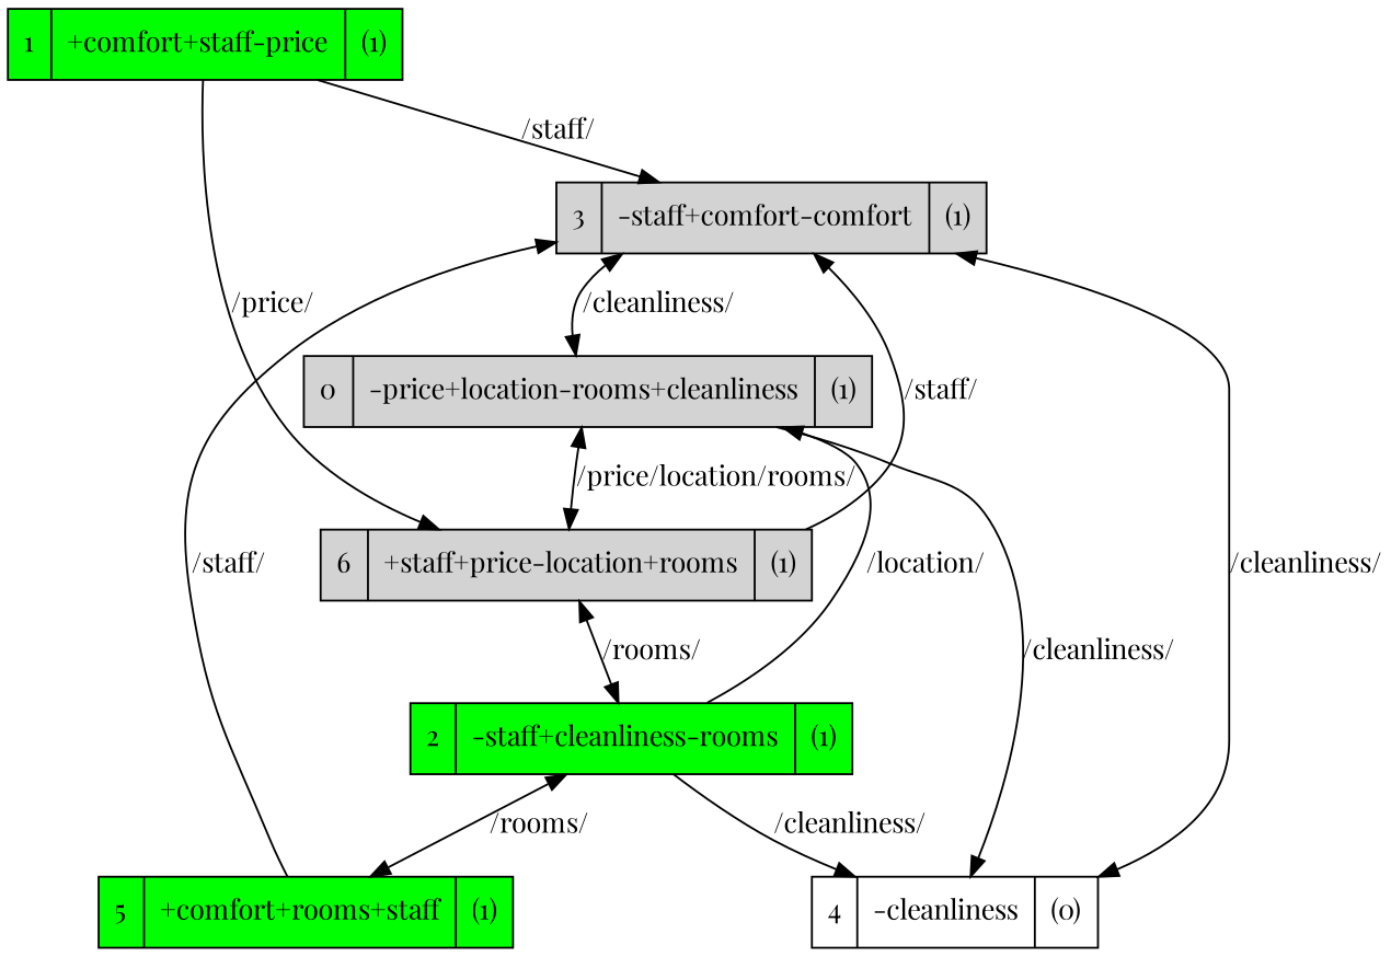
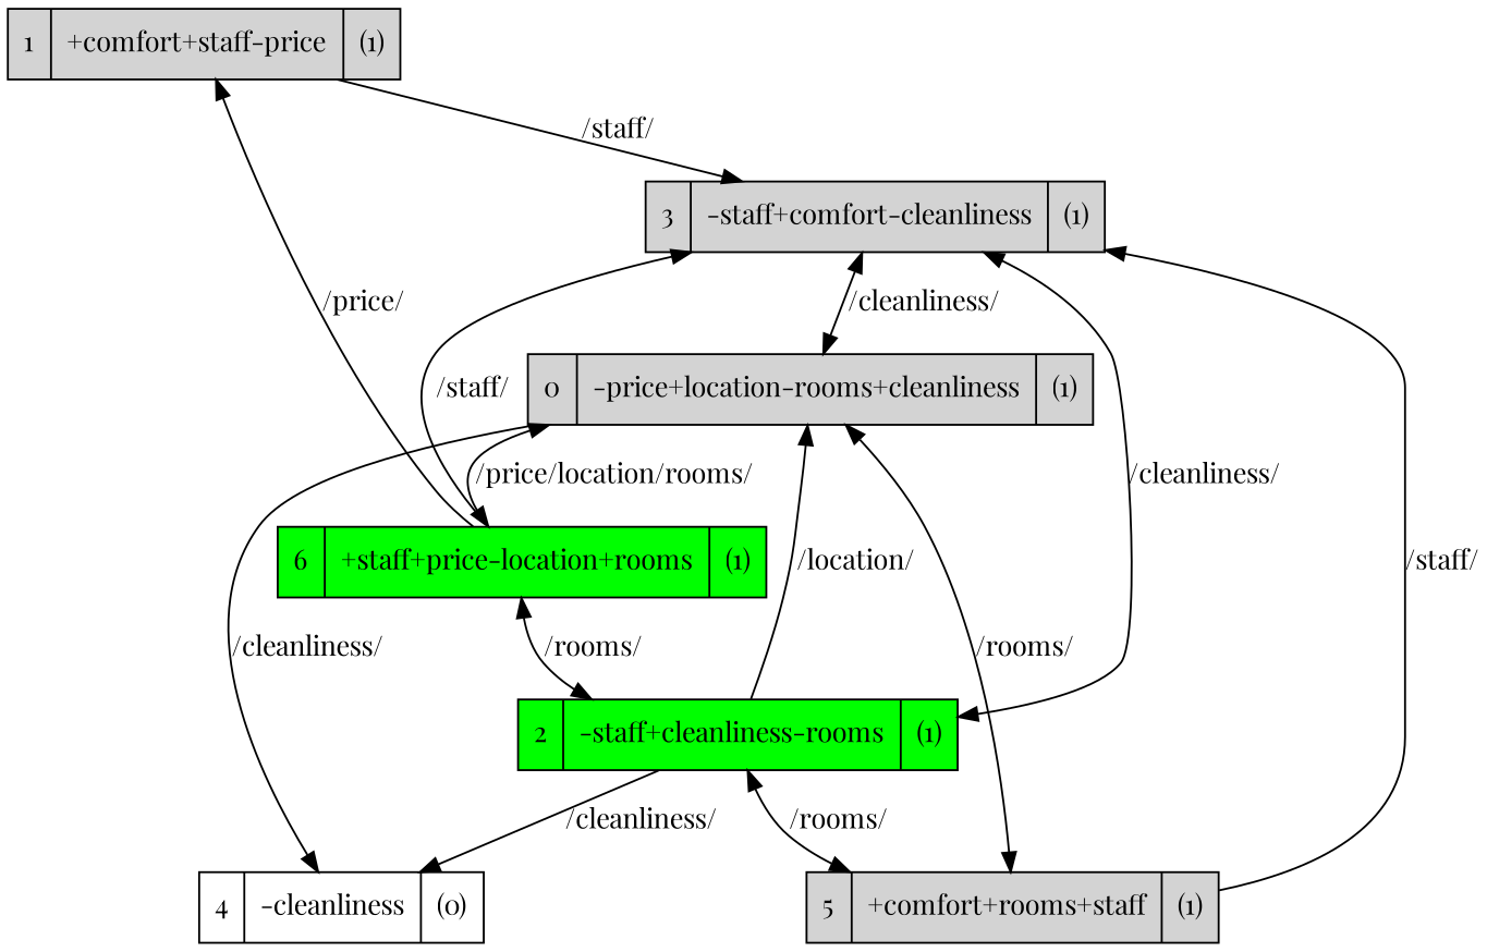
  strict digraph {
    fontname="Playfair Display"
    node [fillcolor=lightgray fontname="Playfair Display" shape=record style=filled]
    edge [fontname="Playfair Display"]
-   n1 [fillcolor=green label="1 | +comfort+staff-price| (1)"]
-   n2 [label="3 | -staff+comfort-comfort| (1)"]
-   n3 [label="6 | +staff+price-location+rooms| (1)"]
+   n1 [label="1 | +comfort+staff-price| (1)"]
+   n2 [label="3 | -staff+comfort-cleanliness| (1)"]
+   n3 [fillcolor=green label="6 | +staff+price-location+rooms| (1)"]
    n4 [label="0 | -price+location-rooms+cleanliness| (1)"]
    n5 [fillcolor=green label="2 | -staff+cleanliness-rooms| (1)"]
-   n6 [fillcolor=green label="5 | +comfort+rooms+staff| (1)"]
+   n6 [label="5 | +comfort+rooms+staff| (1)"]
    n7 [label="4 | -cleanliness| (0)" fillcolor="" style=""]
    n1 -> n2 [label="/staff/"]
-   n1 -> n3 [label="/price/"]
+   n3 -> n1 [label="/price/"]
    n2 -> n4 [color=transparent]
    n2 -> n5 [color=transparent]
    n3 -> n2 [label="/staff/"]
    n3 -> n4 [color=transparent]
    n3 -> n5 [color=transparent]
    n4 -> n2 [dir=both label="/cleanliness/"]
    n4 -> n3 [dir=both label="/price/location/rooms/"]
+   n4 -> n6 [dir=both label="/rooms/"]
    n4 -> n7 [label="/cleanliness/"]
-   n7 -> n2 [dir=both label="/cleanliness/"]
+   n5 -> n2 [dir=both label="/cleanliness/"]
    n5 -> n3 [dir=both label="/rooms/"]
    n5 -> n4 [label="/location/"]
    n5 -> n6 [dir=both label="/rooms/"]
    n5 -> n7 [label="/cleanliness/"]
    n6 -> n2 [label="/staff/"]
    n6 -> n4 [color=transparent]
    n6 -> n5 [color=transparent]
  }
